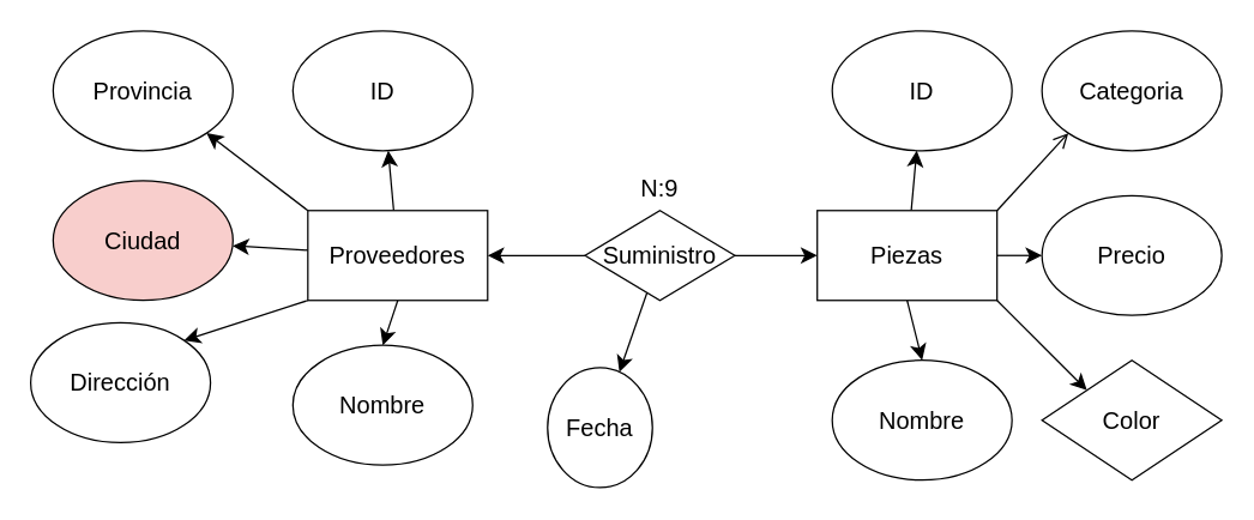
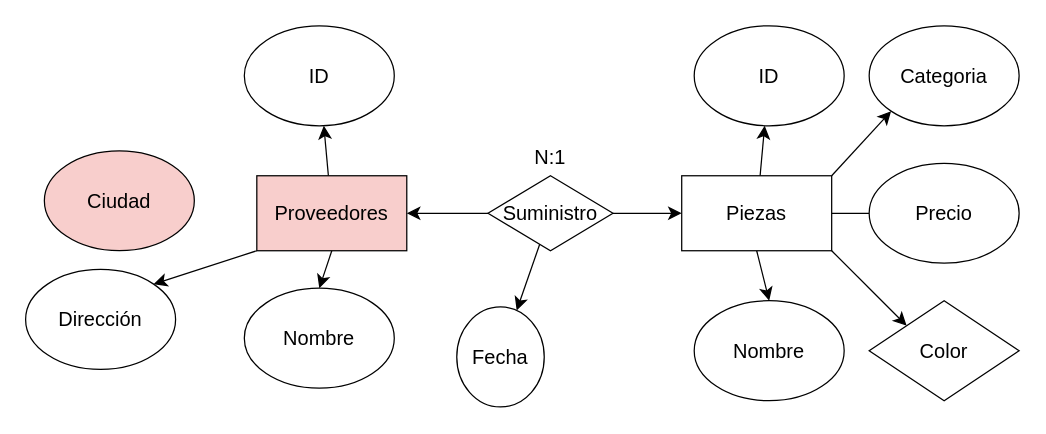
  <mxCell id="0" />
  <mxCell id="1" parent="0" />
  <mxCell id="2" value="" style="edgeStyle=none;curved=1;rounded=0;orthogonalLoop=1;jettySize=auto;html=1;fontSize=12;startSize=8;endSize=8;" edge="1" parent="1" source="7" target="12"><mxGeometry relative="1" as="geometry" /></mxCell>
- <mxCell id="3" style="edgeStyle=none;curved=1;rounded=0;orthogonalLoop=1;jettySize=auto;html=1;exitX=0;exitY=0;exitDx=0;exitDy=0;entryX=1;entryY=1;entryDx=0;entryDy=0;fontSize=12;startSize=8;endSize=8;" edge="1" parent="1" source="7" target="11"><mxGeometry relative="1" as="geometry" /></mxCell>
- <mxCell id="4" value="" style="edgeStyle=none;curved=1;rounded=0;orthogonalLoop=1;jettySize=auto;html=1;fontSize=12;startSize=8;endSize=8;" edge="1" parent="1" source="7" target="10"><mxGeometry relative="1" as="geometry" /></mxCell>
  <mxCell id="5" style="edgeStyle=none;curved=1;rounded=0;orthogonalLoop=1;jettySize=auto;html=1;exitX=0;exitY=1;exitDx=0;exitDy=0;entryX=1;entryY=0;entryDx=0;entryDy=0;fontSize=12;startSize=8;endSize=8;" edge="1" parent="1" source="7" target="9"><mxGeometry relative="1" as="geometry" /></mxCell>
  <mxCell id="6" style="edgeStyle=none;curved=1;rounded=0;orthogonalLoop=1;jettySize=auto;html=1;exitX=0.5;exitY=1;exitDx=0;exitDy=0;entryX=0.5;entryY=0;entryDx=0;entryDy=0;fontSize=12;startSize=8;endSize=8;" edge="1" parent="1" source="7" target="8"><mxGeometry relative="1" as="geometry" /></mxCell>
- <mxCell id="7" value="Proveedores" style="rounded=0;whiteSpace=wrap;html=1;fontSize=16;" vertex="1" parent="1"><mxGeometry x="205" y="140" width="120" height="60" as="geometry" /></mxCell>
+ <mxCell id="7" value="Proveedores" style="rounded=0;whiteSpace=wrap;html=1;fontSize=16;fillColor=#f8cecc;" vertex="1" parent="1"><mxGeometry x="205" y="140" width="120" height="60" as="geometry" /></mxCell>
  <mxCell id="8" value="Nombre" style="ellipse;whiteSpace=wrap;html=1;fontSize=16;" vertex="1" parent="1"><mxGeometry x="195" y="230" width="120" height="80" as="geometry" /></mxCell>
  <mxCell id="9" value="Dirección" style="ellipse;whiteSpace=wrap;html=1;fontSize=16;" vertex="1" parent="1"><mxGeometry x="20" y="215" width="120" height="80" as="geometry" /></mxCell>
  <mxCell id="10" value="Ciudad" style="ellipse;whiteSpace=wrap;html=1;fontSize=16;fillColor=#f8cecc;" vertex="1" parent="1"><mxGeometry x="35" y="120" width="120" height="80" as="geometry" /></mxCell>
- <mxCell id="11" value="Provincia" style="ellipse;whiteSpace=wrap;html=1;fontSize=16;" vertex="1" parent="1"><mxGeometry x="35" y="20" width="120" height="80" as="geometry" /></mxCell>
  <mxCell id="12" value="ID" style="ellipse;whiteSpace=wrap;html=1;fontSize=16;" vertex="1" parent="1"><mxGeometry x="195" y="20" width="120" height="80" as="geometry" /></mxCell>
  <mxCell id="13" value="" style="edgeStyle=none;curved=1;rounded=0;orthogonalLoop=1;jettySize=auto;html=1;fontSize=12;startSize=8;endSize=8;" edge="1" parent="1" source="18" target="19"><mxGeometry relative="1" as="geometry" /></mxCell>
- <mxCell id="14" style="edgeStyle=none;curved=1;rounded=0;orthogonalLoop=1;jettySize=auto;html=1;exitX=1;exitY=0;exitDx=0;exitDy=0;entryX=0;entryY=1;entryDx=0;entryDy=0;fontSize=12;startSize=8;endSize=8;endArrow=open;" edge="1" parent="1" source="18" target="23"><mxGeometry relative="1" as="geometry" /></mxCell>
- <mxCell id="15" value="" style="edgeStyle=none;curved=1;rounded=0;orthogonalLoop=1;jettySize=auto;html=1;fontSize=12;startSize=8;endSize=8;" edge="1" parent="1" source="18" target="22"><mxGeometry relative="1" as="geometry" /></mxCell>
+ <mxCell id="14" style="edgeStyle=none;curved=1;rounded=0;orthogonalLoop=1;jettySize=auto;html=1;exitX=1;exitY=0;exitDx=0;exitDy=0;entryX=0;entryY=1;entryDx=0;entryDy=0;fontSize=12;startSize=8;endSize=8;" edge="1" parent="1" source="18" target="23"><mxGeometry relative="1" as="geometry" /></mxCell>
+ <mxCell id="15" value="" style="edgeStyle=none;curved=1;rounded=0;orthogonalLoop=1;jettySize=auto;html=1;fontSize=12;startSize=8;endSize=8;endArrow=none;" edge="1" parent="1" source="18" target="22"><mxGeometry relative="1" as="geometry" /></mxCell>
  <mxCell id="16" style="edgeStyle=none;curved=1;rounded=0;orthogonalLoop=1;jettySize=auto;html=1;exitX=1;exitY=1;exitDx=0;exitDy=0;entryX=0;entryY=0;entryDx=0;entryDy=0;fontSize=12;startSize=8;endSize=8;" edge="1" parent="1" source="18" target="21"><mxGeometry relative="1" as="geometry" /></mxCell>
  <mxCell id="17" style="edgeStyle=none;curved=1;rounded=0;orthogonalLoop=1;jettySize=auto;html=1;exitX=0.5;exitY=1;exitDx=0;exitDy=0;entryX=0.5;entryY=0;entryDx=0;entryDy=0;fontSize=12;startSize=8;endSize=8;" edge="1" parent="1" source="18" target="20"><mxGeometry relative="1" as="geometry" /></mxCell>
  <mxCell id="18" value="Piezas" style="rounded=0;whiteSpace=wrap;html=1;fontSize=16;" vertex="1" parent="1"><mxGeometry x="545" y="140" width="120" height="60" as="geometry" /></mxCell>
  <mxCell id="19" value="ID" style="ellipse;whiteSpace=wrap;html=1;fontSize=16;" vertex="1" parent="1"><mxGeometry x="555" y="20" width="120" height="80" as="geometry" /></mxCell>
  <mxCell id="20" value="Nombre" style="ellipse;whiteSpace=wrap;html=1;fontSize=16;" vertex="1" parent="1"><mxGeometry x="555" y="240" width="120" height="80" as="geometry" /></mxCell>
  <mxCell id="21" value="Color" style="rhombus;whiteSpace=wrap;html=1;fontSize=16;" vertex="1" parent="1"><mxGeometry x="695" y="240" width="120" height="80" as="geometry" /></mxCell>
  <mxCell id="22" value="Precio" style="ellipse;whiteSpace=wrap;html=1;fontSize=16;" vertex="1" parent="1"><mxGeometry x="695" y="130" width="120" height="80" as="geometry" /></mxCell>
  <mxCell id="23" value="Categoria" style="ellipse;whiteSpace=wrap;html=1;fontSize=16;" vertex="1" parent="1"><mxGeometry x="695" y="20" width="120" height="80" as="geometry" /></mxCell>
  <mxCell id="24" value="" style="edgeStyle=none;curved=1;rounded=0;orthogonalLoop=1;jettySize=auto;html=1;fontSize=12;startSize=8;endSize=8;" edge="1" parent="1" source="27" target="7"><mxGeometry relative="1" as="geometry" /></mxCell>
  <mxCell id="25" value="" style="edgeStyle=none;curved=1;rounded=0;orthogonalLoop=1;jettySize=auto;html=1;fontSize=12;startSize=8;endSize=8;" edge="1" parent="1" source="27" target="18"><mxGeometry relative="1" as="geometry" /></mxCell>
  <mxCell id="26" value="" style="edgeStyle=none;curved=1;rounded=0;orthogonalLoop=1;jettySize=auto;html=1;fontSize=12;startSize=8;endSize=8;" edge="1" parent="1" source="27" target="28"><mxGeometry relative="1" as="geometry" /></mxCell>
  <mxCell id="27" value="Suministro" style="rhombus;whiteSpace=wrap;html=1;fontSize=16;" vertex="1" parent="1"><mxGeometry x="390" y="140" width="100" height="60" as="geometry" /></mxCell>
  <mxCell id="28" value="Fecha" style="ellipse;whiteSpace=wrap;html=1;fontSize=16;" vertex="1" parent="1"><mxGeometry x="365" y="245" width="70" height="80" as="geometry" /></mxCell>
- <mxCell id="29" value="N:9" style="text;html=1;strokeColor=none;fillColor=none;align=center;verticalAlign=middle;whiteSpace=wrap;rounded=0;fontSize=16;" vertex="1" parent="1"><mxGeometry x="410" y="110" width="60" height="30" as="geometry" /></mxCell>
+ <mxCell id="29" value="N:1" style="text;html=1;strokeColor=none;fillColor=none;align=center;verticalAlign=middle;whiteSpace=wrap;rounded=0;fontSize=16;" vertex="1" parent="1"><mxGeometry x="410" y="110" width="60" height="30" as="geometry" /></mxCell>
